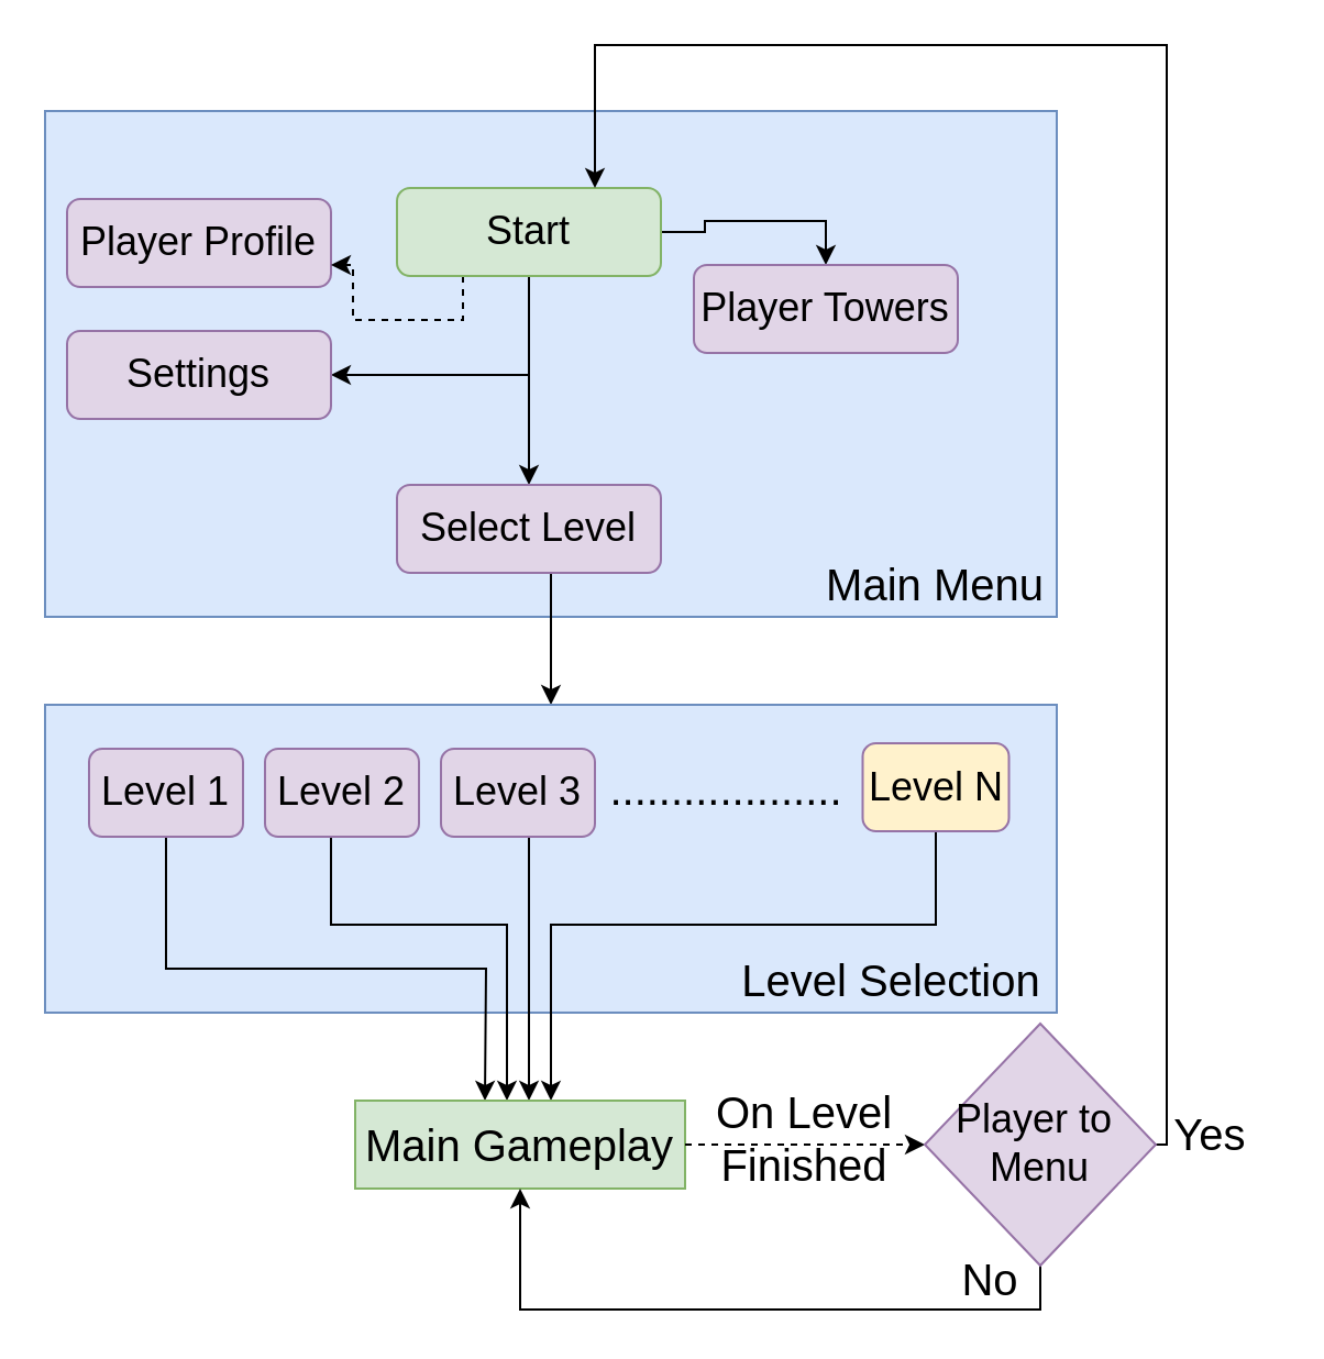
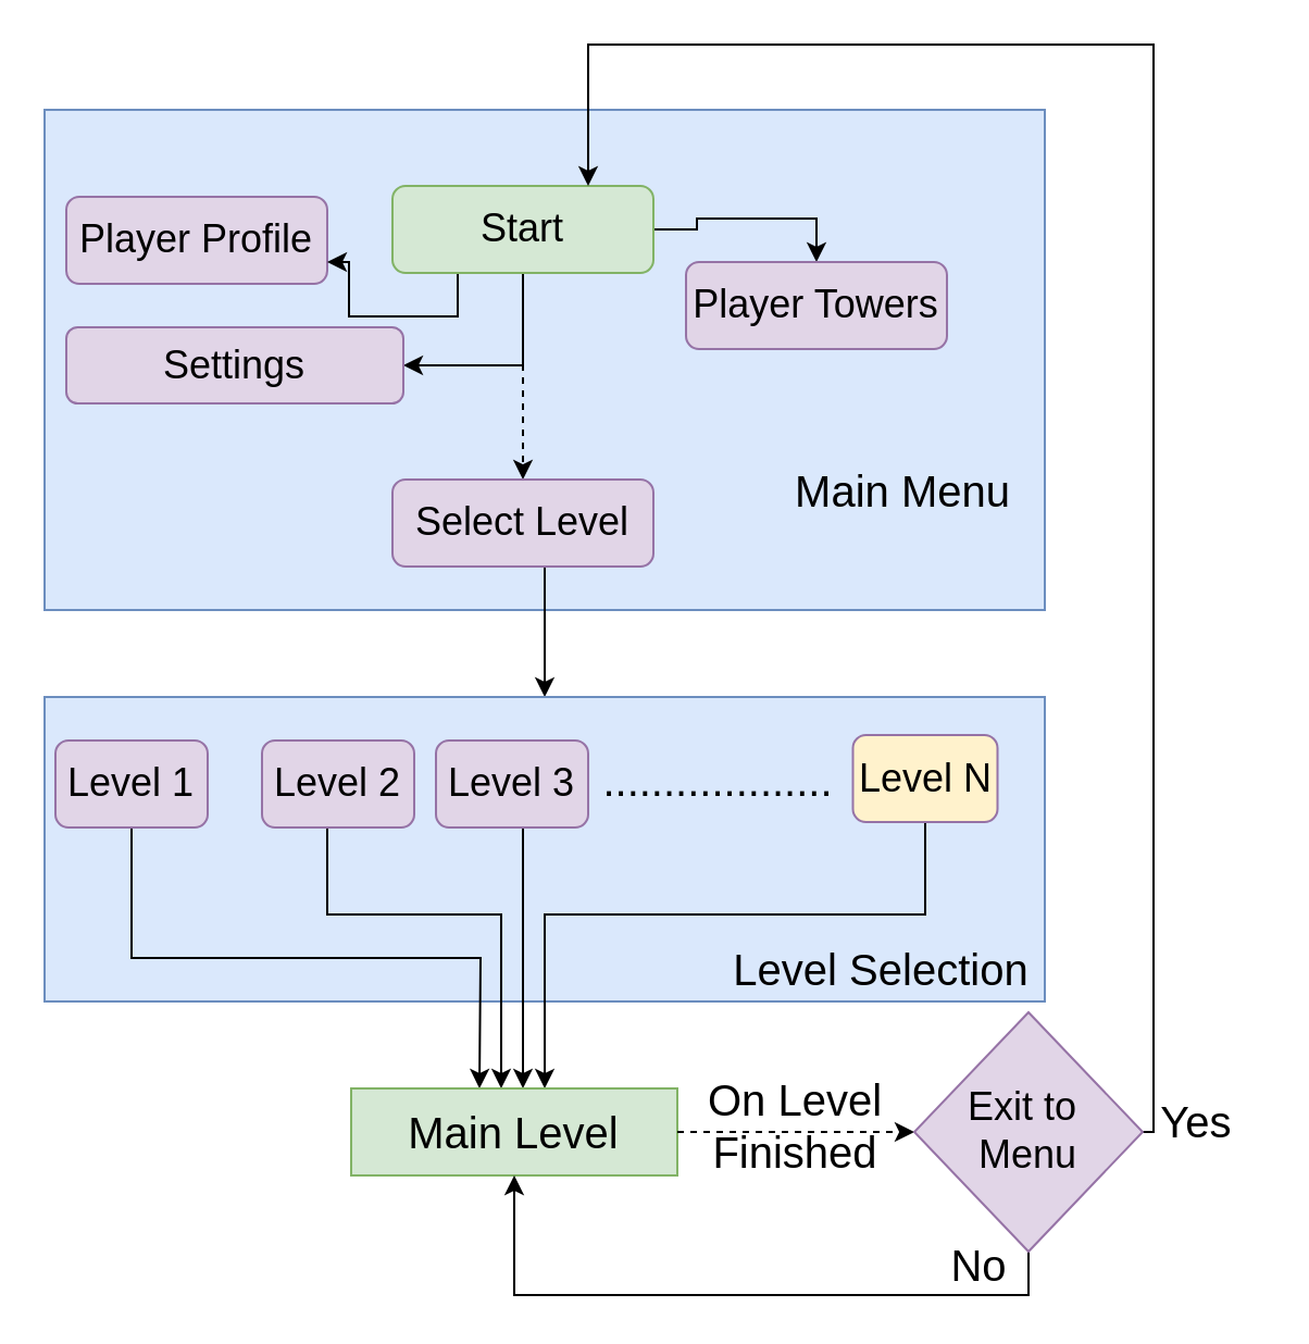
  <mxCell id="0" />
  <mxCell id="1" parent="0" />
  <mxCell id="2" value="" style="rounded=0;whiteSpace=wrap;html=1;fillColor=#dae8fc;strokeColor=#6c8ebf;" vertex="1" parent="1"><mxGeometry x="20" y="50" width="460" height="230" as="geometry" /></mxCell>
  <mxCell id="3" value="&lt;font style=&quot;font-size: 18px;&quot;&gt;Player Profile&lt;/font&gt;" style="rounded=1;whiteSpace=wrap;html=1;fontSize=12;glass=0;strokeWidth=1;shadow=0;fillColor=#e1d5e7;strokeColor=#9673a6;" parent="1" vertex="1"><mxGeometry x="30" y="90" width="120" height="40" as="geometry" /></mxCell>
- <mxCell id="4" style="edgeStyle=orthogonalEdgeStyle;rounded=0;orthogonalLoop=1;jettySize=auto;html=1;exitX=0.25;exitY=1;exitDx=0;exitDy=0;entryX=1;entryY=0.75;entryDx=0;entryDy=0;dashed=1;" edge="1" parent="1" source="8" target="3"><mxGeometry relative="1" as="geometry" /></mxCell>
+ <mxCell id="4" style="edgeStyle=orthogonalEdgeStyle;rounded=0;orthogonalLoop=1;jettySize=auto;html=1;exitX=0.25;exitY=1;exitDx=0;exitDy=0;entryX=1;entryY=0.75;entryDx=0;entryDy=0;" edge="1" parent="1" source="8" target="3"><mxGeometry relative="1" as="geometry" /></mxCell>
  <mxCell id="5" style="edgeStyle=orthogonalEdgeStyle;rounded=0;orthogonalLoop=1;jettySize=auto;html=1;exitX=0.5;exitY=1;exitDx=0;exitDy=0;entryX=1;entryY=0.5;entryDx=0;entryDy=0;" edge="1" parent="1" source="8" target="9"><mxGeometry relative="1" as="geometry" /></mxCell>
- <mxCell id="6" style="edgeStyle=orthogonalEdgeStyle;rounded=0;orthogonalLoop=1;jettySize=auto;html=1;" edge="1" parent="1" source="8" target="11"><mxGeometry relative="1" as="geometry" /></mxCell>
+ <mxCell id="6" style="edgeStyle=orthogonalEdgeStyle;rounded=0;orthogonalLoop=1;jettySize=auto;html=1;dashed=1;" edge="1" parent="1" source="8" target="11"><mxGeometry relative="1" as="geometry" /></mxCell>
  <mxCell id="7" style="edgeStyle=orthogonalEdgeStyle;rounded=0;orthogonalLoop=1;jettySize=auto;html=1;entryX=0.5;entryY=0;entryDx=0;entryDy=0;" edge="1" parent="1" source="8" target="12"><mxGeometry relative="1" as="geometry" /></mxCell>
  <mxCell id="8" value="&lt;font style=&quot;font-size: 18px;&quot;&gt;Start&lt;/font&gt;" style="rounded=1;whiteSpace=wrap;html=1;fontSize=12;glass=0;strokeWidth=1;shadow=0;fillColor=#d5e8d4;strokeColor=#82b366;" vertex="1" parent="1"><mxGeometry x="180" y="85" width="120" height="40" as="geometry" /></mxCell>
- <mxCell id="9" value="&lt;font style=&quot;font-size: 18px;&quot;&gt;Settings&lt;/font&gt;" style="rounded=1;whiteSpace=wrap;html=1;fontSize=12;glass=0;strokeWidth=1;shadow=0;fillColor=#e1d5e7;strokeColor=#9673a6;" vertex="1" parent="1"><mxGeometry x="30" y="150" width="120" height="40" as="geometry" /></mxCell>
+ <mxCell id="9" value="&lt;font style=&quot;font-size: 18px;&quot;&gt;Settings&lt;/font&gt;" style="rounded=1;whiteSpace=wrap;html=1;fontSize=12;glass=0;strokeWidth=1;shadow=0;fillColor=#e1d5e7;strokeColor=#9673a6;" vertex="1" parent="1"><mxGeometry x="30" y="150" width="155" height="35" as="geometry" /></mxCell>
  <mxCell id="10" style="edgeStyle=orthogonalEdgeStyle;rounded=0;orthogonalLoop=1;jettySize=auto;html=1;entryX=0.5;entryY=0;entryDx=0;entryDy=0;" edge="1" parent="1" source="11" target="14"><mxGeometry relative="1" as="geometry"><mxPoint x="240" y="310" as="targetPoint" /><Array as="points"><mxPoint x="250" y="290" /><mxPoint x="250" y="290" /></Array></mxGeometry></mxCell>
  <mxCell id="11" value="&lt;font style=&quot;font-size: 18px;&quot;&gt;Select Level&lt;/font&gt;" style="rounded=1;whiteSpace=wrap;html=1;fontSize=12;glass=0;strokeWidth=1;shadow=0;fillColor=#e1d5e7;strokeColor=#9673a6;" vertex="1" parent="1"><mxGeometry x="180" y="220" width="120" height="40" as="geometry" /></mxCell>
  <mxCell id="12" value="&lt;font style=&quot;font-size: 18px;&quot;&gt;Player Towers&lt;/font&gt;" style="rounded=1;whiteSpace=wrap;html=1;fontSize=12;glass=0;strokeWidth=1;shadow=0;fillColor=#e1d5e7;strokeColor=#9673a6;" vertex="1" parent="1"><mxGeometry x="315" y="120" width="120" height="40" as="geometry" /></mxCell>
- <mxCell id="13" value="&lt;font style=&quot;font-size: 20px;&quot;&gt;Main Menu&lt;/font&gt;" style="text;html=1;align=center;verticalAlign=middle;whiteSpace=wrap;rounded=0;" vertex="1" parent="1"><mxGeometry x="370" y="250" width="110" height="30" as="geometry" /></mxCell>
+ <mxCell id="13" value="&lt;font style=&quot;font-size: 20px;&quot;&gt;Main Menu&lt;/font&gt;" style="text;html=1;align=center;verticalAlign=middle;whiteSpace=wrap;rounded=0;" vertex="1" parent="1"><mxGeometry x="360" y="210" width="110" height="30" as="geometry" /></mxCell>
  <mxCell id="14" value="" style="rounded=0;whiteSpace=wrap;html=1;fillColor=#dae8fc;strokeColor=#6c8ebf;" vertex="1" parent="1"><mxGeometry x="20" y="320" width="460" height="140" as="geometry" /></mxCell>
  <mxCell id="15" value="&lt;span style=&quot;font-size: 20px;&quot;&gt;Level Selection&lt;/span&gt;" style="text;html=1;align=center;verticalAlign=middle;whiteSpace=wrap;rounded=0;" vertex="1" parent="1"><mxGeometry x="330" y="430" width="150" height="30" as="geometry" /></mxCell>
  <mxCell id="16" style="edgeStyle=orthogonalEdgeStyle;rounded=0;orthogonalLoop=1;jettySize=auto;html=1;exitX=0.5;exitY=1;exitDx=0;exitDy=0;" edge="1" parent="1" source="17"><mxGeometry relative="1" as="geometry"><mxPoint x="220" y="500" as="targetPoint" /></mxGeometry></mxCell>
- <mxCell id="17" value="&lt;font style=&quot;font-size: 18px;&quot;&gt;Level 1&lt;/font&gt;" style="rounded=1;whiteSpace=wrap;html=1;fontSize=12;glass=0;strokeWidth=1;shadow=0;fillColor=#e1d5e7;strokeColor=#9673a6;" vertex="1" parent="1"><mxGeometry x="40" y="340" width="70" height="40" as="geometry" /></mxCell>
+ <mxCell id="17" value="&lt;font style=&quot;font-size: 18px;&quot;&gt;Level 1&lt;/font&gt;" style="rounded=1;whiteSpace=wrap;html=1;fontSize=12;glass=0;strokeWidth=1;shadow=0;fillColor=#e1d5e7;strokeColor=#9673a6;" vertex="1" parent="1"><mxGeometry x="25" y="340" width="70" height="40" as="geometry" /></mxCell>
  <mxCell id="18" style="edgeStyle=orthogonalEdgeStyle;rounded=0;orthogonalLoop=1;jettySize=auto;html=1;" edge="1" parent="1" source="19"><mxGeometry relative="1" as="geometry"><mxPoint x="230" y="500" as="targetPoint" /><Array as="points"><mxPoint x="150" y="420" /><mxPoint x="230" y="420" /></Array></mxGeometry></mxCell>
  <mxCell id="19" value="&lt;font style=&quot;font-size: 18px;&quot;&gt;Level 2&lt;/font&gt;" style="rounded=1;whiteSpace=wrap;html=1;fontSize=12;glass=0;strokeWidth=1;shadow=0;fillColor=#e1d5e7;strokeColor=#9673a6;" vertex="1" parent="1"><mxGeometry x="120" y="340" width="70" height="40" as="geometry" /></mxCell>
  <mxCell id="20" style="edgeStyle=orthogonalEdgeStyle;rounded=0;orthogonalLoop=1;jettySize=auto;html=1;" edge="1" parent="1" source="21"><mxGeometry relative="1" as="geometry"><mxPoint x="240" y="500" as="targetPoint" /><Array as="points"><mxPoint x="240" y="500" /></Array></mxGeometry></mxCell>
  <mxCell id="21" value="&lt;font style=&quot;font-size: 18px;&quot;&gt;Level 3&lt;/font&gt;" style="rounded=1;whiteSpace=wrap;html=1;fontSize=12;glass=0;strokeWidth=1;shadow=0;fillColor=#e1d5e7;strokeColor=#9673a6;" vertex="1" parent="1"><mxGeometry x="200" y="340" width="70" height="40" as="geometry" /></mxCell>
  <mxCell id="22" value="&lt;font style=&quot;font-size: 20px;&quot;&gt;...................&lt;/font&gt;" style="text;html=1;align=center;verticalAlign=middle;whiteSpace=wrap;rounded=0;" vertex="1" parent="1"><mxGeometry x="260" y="345" width="140" height="25" as="geometry" /></mxCell>
  <mxCell id="23" style="edgeStyle=orthogonalEdgeStyle;rounded=0;orthogonalLoop=1;jettySize=auto;html=1;exitX=0.5;exitY=1;exitDx=0;exitDy=0;" edge="1" parent="1" source="24"><mxGeometry relative="1" as="geometry"><mxPoint x="250" y="500" as="targetPoint" /><Array as="points"><mxPoint x="425" y="420" /><mxPoint x="250" y="420" /></Array></mxGeometry></mxCell>
  <mxCell id="24" value="&lt;font style=&quot;font-size: 18px;&quot;&gt;Level N&lt;/font&gt;" style="rounded=1;whiteSpace=wrap;html=1;fontSize=12;glass=0;strokeWidth=1;shadow=0;fillColor=#fff2cc;strokeColor=#9673a6;" vertex="1" parent="1"><mxGeometry x="391.75" y="337.5" width="66.5" height="40" as="geometry" /></mxCell>
  <mxCell id="25" value="" style="rounded=0;whiteSpace=wrap;html=1;fillColor=#d5e8d4;strokeColor=#82b366;" vertex="1" parent="1"><mxGeometry x="161" y="500" width="150" height="40" as="geometry" /></mxCell>
  <mxCell id="26" style="edgeStyle=orthogonalEdgeStyle;rounded=0;orthogonalLoop=1;jettySize=auto;html=1;entryX=0;entryY=0.5;entryDx=0;entryDy=0;dashed=1;" edge="1" parent="1" source="27" target="30"><mxGeometry relative="1" as="geometry" /></mxCell>
- <mxCell id="27" value="&lt;span style=&quot;font-size: 20px;&quot;&gt;Main Gameplay&lt;/span&gt;" style="text;html=1;align=center;verticalAlign=middle;whiteSpace=wrap;rounded=0;" vertex="1" parent="1"><mxGeometry x="161" y="505" width="150" height="30" as="geometry" /></mxCell>
+ <mxCell id="27" value="&lt;span style=&quot;font-size: 20px;&quot;&gt;Main Level&lt;/span&gt;" style="text;html=1;align=center;verticalAlign=middle;whiteSpace=wrap;rounded=0;" vertex="1" parent="1"><mxGeometry x="161" y="505" width="150" height="30" as="geometry" /></mxCell>
  <mxCell id="28" style="edgeStyle=orthogonalEdgeStyle;rounded=0;orthogonalLoop=1;jettySize=auto;html=1;entryX=0.75;entryY=0;entryDx=0;entryDy=0;" edge="1" parent="1" source="30" target="8"><mxGeometry relative="1" as="geometry"><Array as="points"><mxPoint x="530" y="520" /><mxPoint x="530" y="20" /><mxPoint x="270" y="20" /></Array></mxGeometry></mxCell>
  <mxCell id="29" style="edgeStyle=orthogonalEdgeStyle;rounded=0;orthogonalLoop=1;jettySize=auto;html=1;exitX=0.5;exitY=1;exitDx=0;exitDy=0;entryX=0.5;entryY=1;entryDx=0;entryDy=0;" edge="1" parent="1" source="30" target="25"><mxGeometry relative="1" as="geometry" /></mxCell>
- <mxCell id="30" value="&lt;font style=&quot;font-size: 18px;&quot;&gt;Player to&amp;nbsp;&lt;/font&gt;&lt;div&gt;&lt;font style=&quot;font-size: 18px;&quot;&gt;Menu&lt;/font&gt;&lt;/div&gt;" style="rhombus;whiteSpace=wrap;html=1;fillColor=#e1d5e7;strokeColor=#9673a6;" vertex="1" parent="1"><mxGeometry x="420" y="465" width="105" height="110" as="geometry" /></mxCell>
+ <mxCell id="30" value="&lt;font style=&quot;font-size: 18px;&quot;&gt;Exit to&amp;nbsp;&lt;/font&gt;&lt;div&gt;&lt;font style=&quot;font-size: 18px;&quot;&gt;Menu&lt;/font&gt;&lt;/div&gt;" style="rhombus;whiteSpace=wrap;html=1;fillColor=#e1d5e7;strokeColor=#9673a6;" vertex="1" parent="1"><mxGeometry x="420" y="465" width="105" height="110" as="geometry" /></mxCell>
  <mxCell id="31" value="&lt;font style=&quot;font-size: 20px;&quot;&gt;No&lt;/font&gt;" style="text;html=1;align=center;verticalAlign=middle;whiteSpace=wrap;rounded=0;" vertex="1" parent="1"><mxGeometry x="420" y="566" width="60" height="30" as="geometry" /></mxCell>
  <mxCell id="32" value="&lt;font style=&quot;font-size: 20px;&quot;&gt;Yes&lt;/font&gt;" style="text;html=1;align=center;verticalAlign=middle;whiteSpace=wrap;rounded=0;" vertex="1" parent="1"><mxGeometry x="520" y="500" width="60" height="30" as="geometry" /></mxCell>
  <mxCell id="33" value="&lt;span style=&quot;font-size: 20px;&quot;&gt;On Level Finished&lt;/span&gt;" style="text;html=1;align=center;verticalAlign=middle;whiteSpace=wrap;rounded=0;" vertex="1" parent="1"><mxGeometry x="311" y="502" width="109" height="30" as="geometry" /></mxCell>
